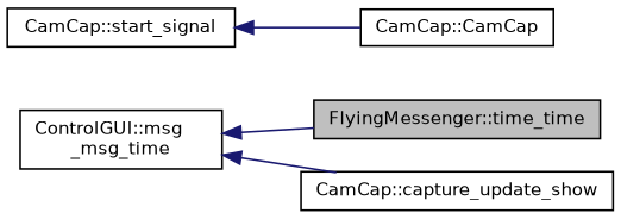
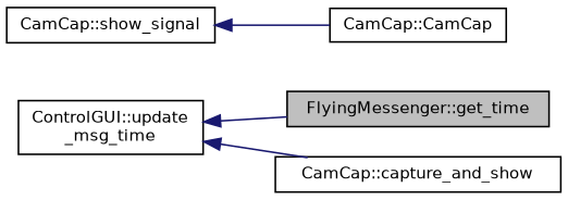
  digraph {
    rankdir=LR
    node [color=black fillcolor=white fontname=Helvetica fontsize=10 shape=record style=filled]
    edge [color=midnightblue dir=back fontname=Helvetica fontsize=10 labelfontname=Helvetica labelfontsize=10 style=solid]
-   n1 [fillcolor=grey75 fontcolor=black height=0.2 label="FlyingMessenger::time_time" width=0.4]
-   n2 [height=0.2 label="ControlGUI::msg\l_msg_time" width=0.4]
-   n3 [height=0.2 label="CamCap::capture_update_show" width=0.4]
-   n4 [height=0.2 label="CamCap::start_signal" width=0.4]
+   n1 [fillcolor=grey75 fontcolor=black height=0.2 label="FlyingMessenger::get_time" width=0.4]
+   n2 [height=0.2 label="ControlGUI::update\l_msg_time" width=0.4]
+   n3 [height=0.2 label="CamCap::capture_and_show" width=0.4]
+   n4 [height=0.2 label="CamCap::show_signal" width=0.4]
    n5 [height=0.2 label="CamCap::CamCap" width=0.4]
    n2 -> n1
    n2 -> n3
    n4 -> n5
  }
